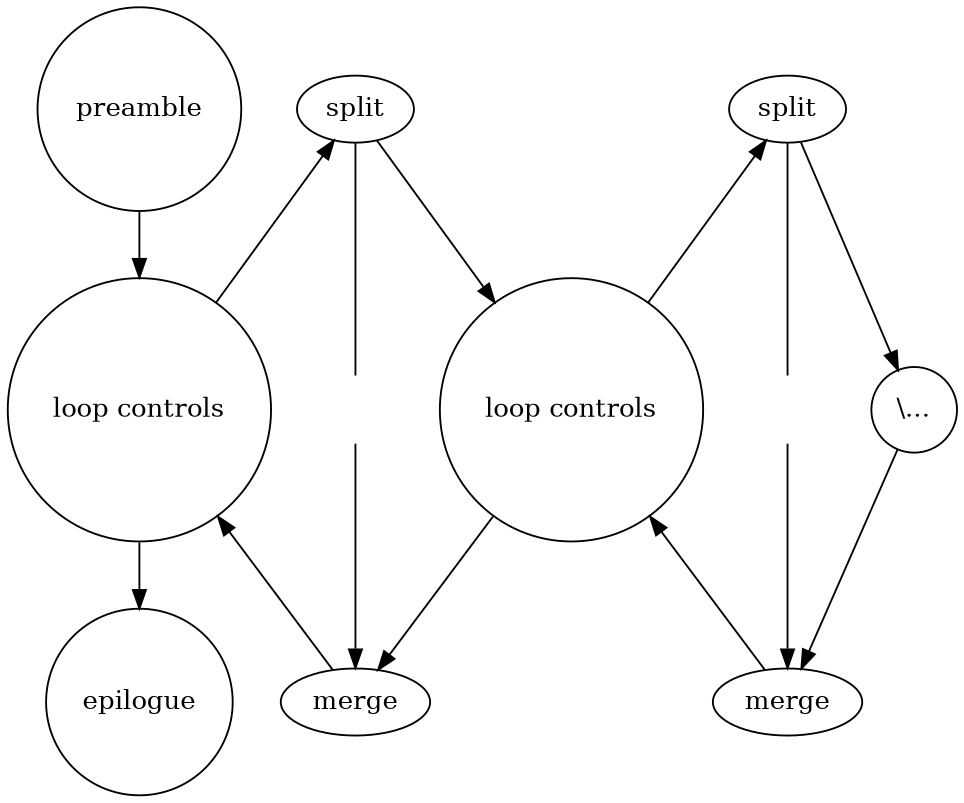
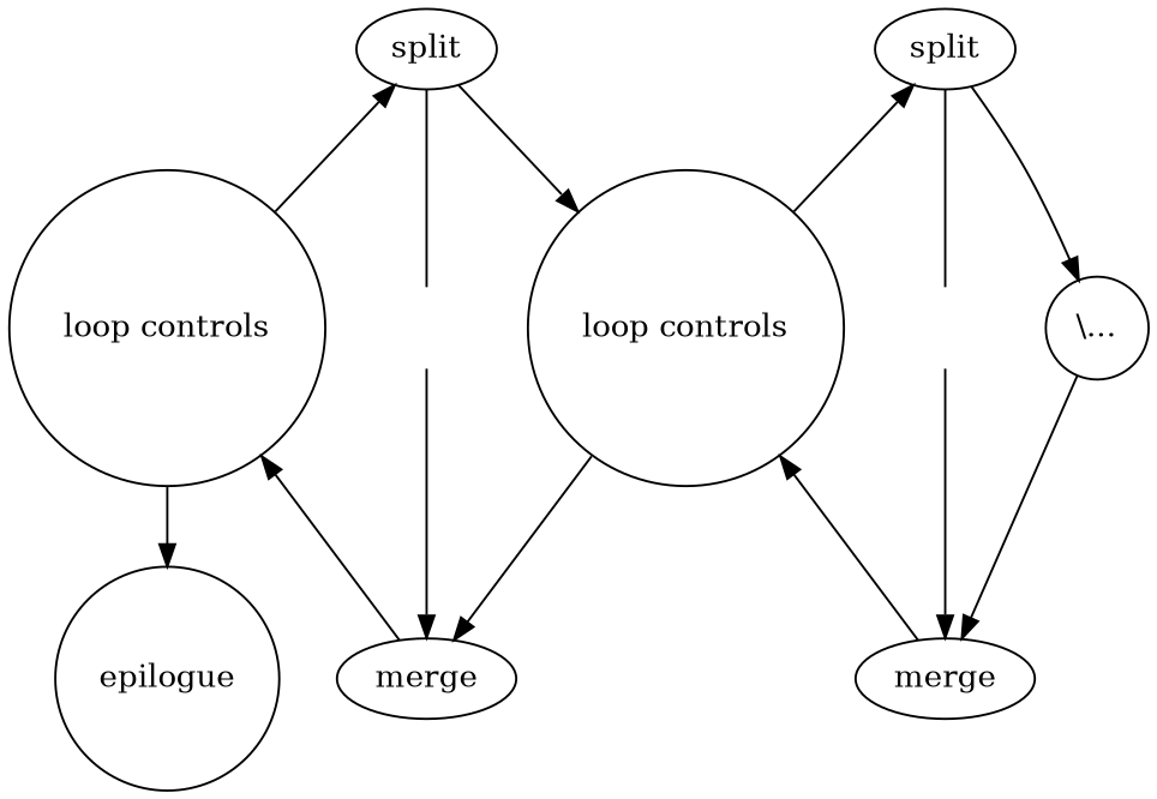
  digraph {
    rankdir=TB
-   n1 [label=preamble shape=circle]
    n2 [label="loop controls" shape=circle]
    n3 [label=epilogue shape=circle]
    n4 [label=merge]
    a [style=invis]
    n6 [label="loop controls" shape=circle]
    n7 [label=merge]
    n8 [label=split]
    ca [style=invis]
    n10 [label="\\..." shape=circle]
    n11 [label=split]
-   n1 -> n2
    n2 -> n3
    n2 -> n4 [dir=back]
    a -> n4
    n6 -> n4
    n6 -> n7 [dir=back]
    n8 -> n2 [dir=back]
    n8 -> a [dir=none]
    n8 -> n6
    ca -> n7
    n10 -> n7
    n11 -> n6 [dir=back]
    n11 -> ca [dir=none]
    n11 -> n10
  }
